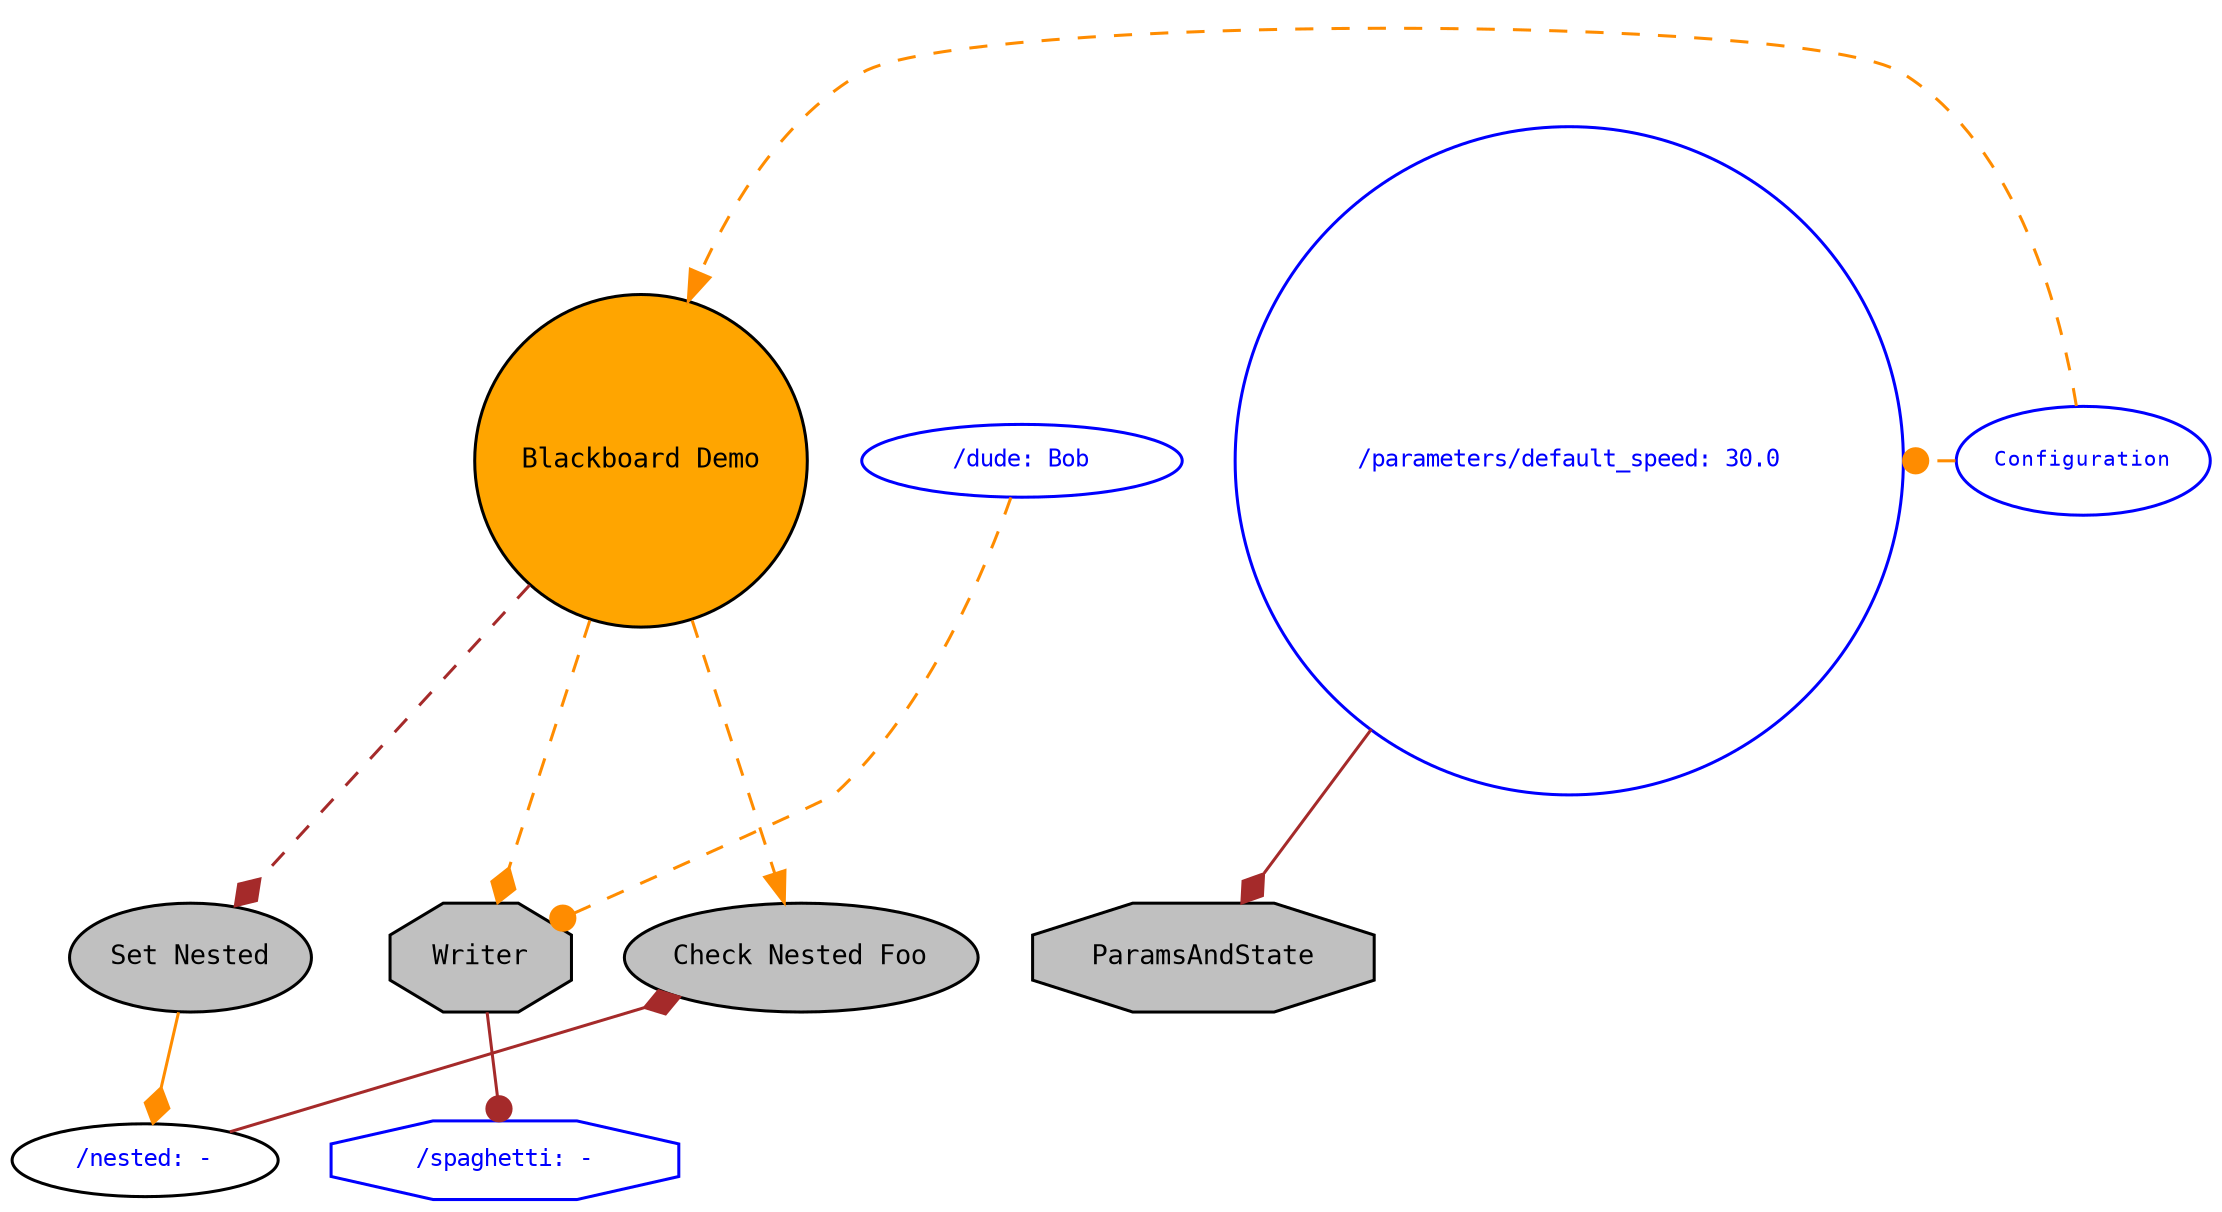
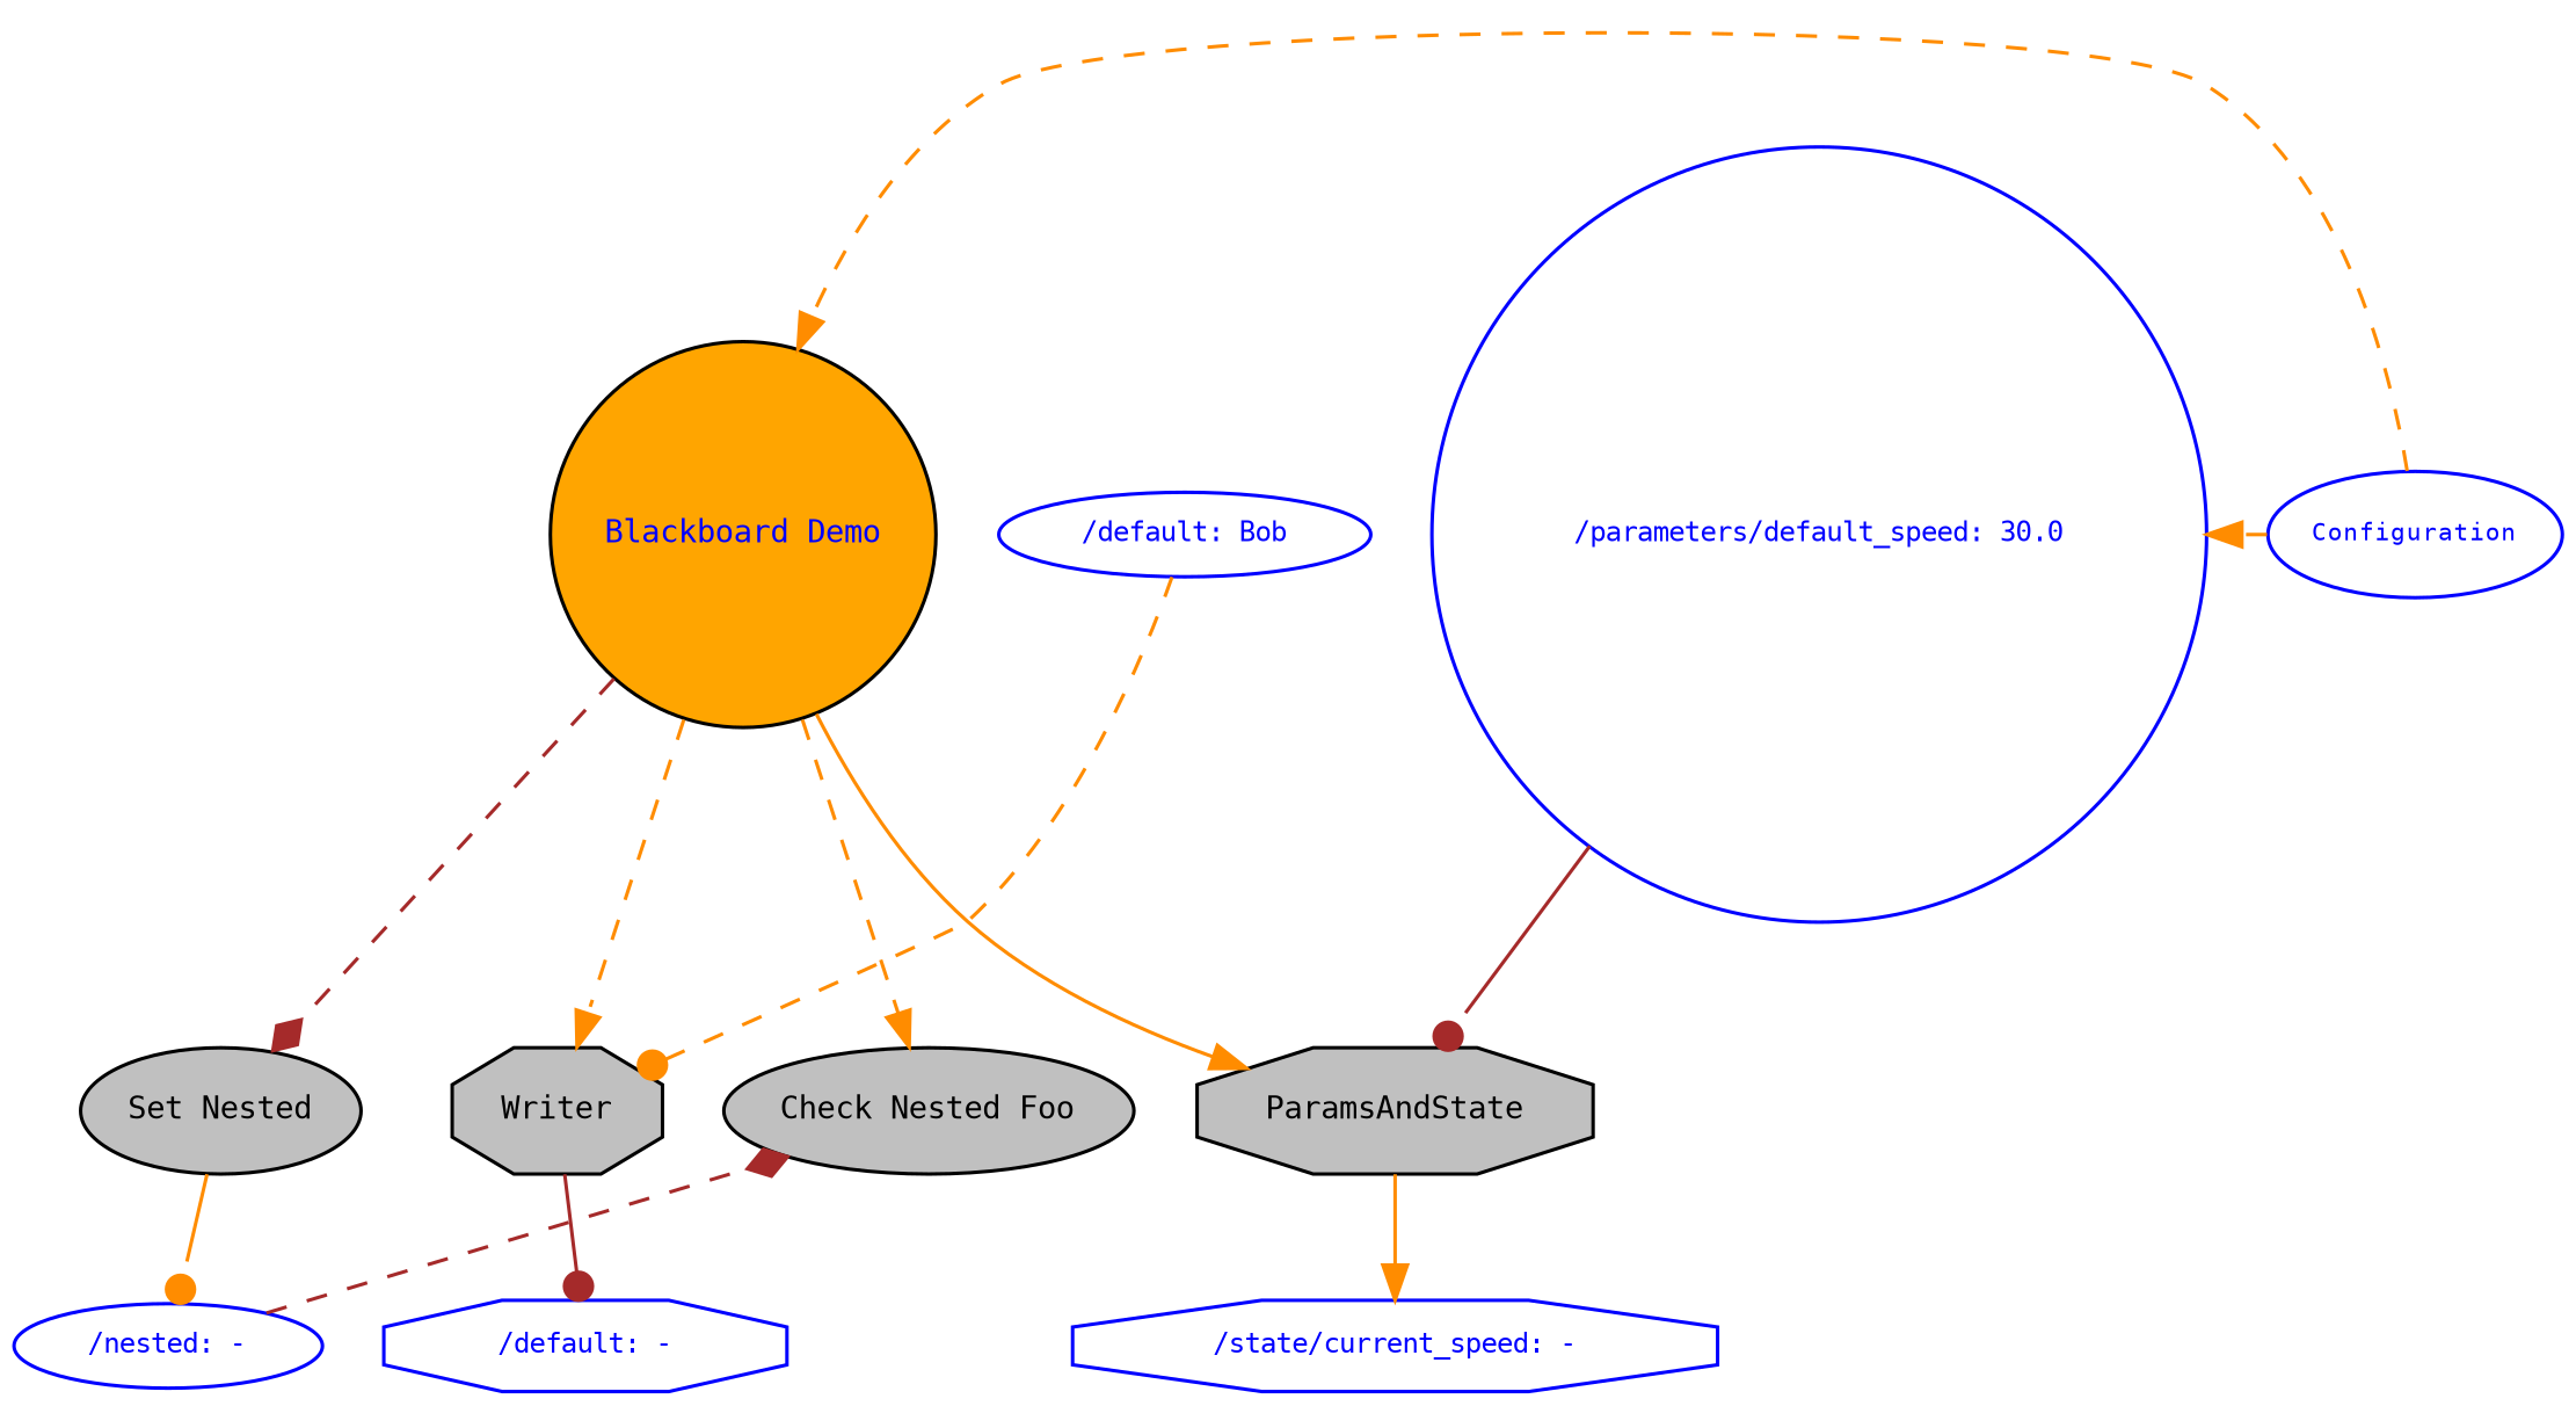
  digraph {
    fontname="DejaVu Sans Mono"
    node [fillcolor=white fontcolor=blue fontname="DejaVu Sans Mono" fontsize=9 shape=ellipse style=filled color=blue]
    edge [arrowhead=diamond color=darkorange constraint=False fontname="DejaVu Sans Mono" style=solid]
    n1 [fillcolor=gray fontcolor=black label="Set Nested" color=""]
    n2 [fillcolor=gray fontcolor=black label=Writer shape=octagon color=""]
    n3 [fillcolor=gray fontcolor=black label="Check Nested Foo" color=""]
    n4 [fillcolor=gray fontcolor=black label=ParamsAndState shape=octagon color=""]
-   n5 [color=black fixedsize=False fontsize=8 height=0 label="/nested: -" width=0]
-   n6 [fixedsize=False fontsize=8 height=0 label="/spaghetti: -" shape=octagon width=0]
-   n8 [fillcolor=orange fontcolor=black label="Blackboard Demo" shape=circle color=""]
+   n5 [fixedsize=False fontsize=8 height=0 label="/nested: -" width=0]
+   n6 [fixedsize=False fontsize=8 height=0 label="/default: -" shape=octagon width=0]
+   n7 [fixedsize=False fontsize=8 height=0 label="/state/current_speed: -" shape=octagon width=0]
+   n8 [fillcolor=orange label="Blackboard Demo" shape=circle color=""]
    n9 [fontsize=7 label=Configuration]
    n10 [fixedsize=False fontsize=8 height=0 label="/parameters/default_speed: 30.0" shape=circle width=0]
-   n11 [fixedsize=False fontsize=8 height=0 label="/dude: Bob" width=0]
+   n11 [fixedsize=False fontsize=8 height=0 label="/default: Bob" width=0]
    subgraph sub_1 {
      label="children_of_Blackboard Demo"
      rank=same
      n1
      n2
      n3
      n4
    }
-   n1 -> n5 [constraint=True]
+   n1 -> n5 [arrowhead=dot constraint=True]
    n2 -> n6 [arrowhead=dot color=brown constraint=True]
-   n5 -> n3 [color=brown]
+   n4 -> n7 [arrowhead=normal constraint=True]
+   n5 -> n3 [color=brown style=dashed]
    n8 -> n1 [color=brown style=dashed constraint=""]
-   n8 -> n2 [style=dashed constraint=""]
+   n8 -> n2 [arrowhead=normal style=dashed constraint=""]
    n8 -> n3 [arrowhead=normal style=dashed constraint=""]
+   n8 -> n4 [arrowhead=normal constraint=""]
    n9 -> n8 [arrowhead=normal style=dashed]
-   n9 -> n10 [arrowhead=dot style=dashed]
-   n10 -> n4 [color=brown]
+   n9 -> n10 [arrowhead=normal style=dashed]
+   n10 -> n4 [arrowhead=dot color=brown]
    n11 -> n2 [arrowhead=dot style=dashed]
  }
